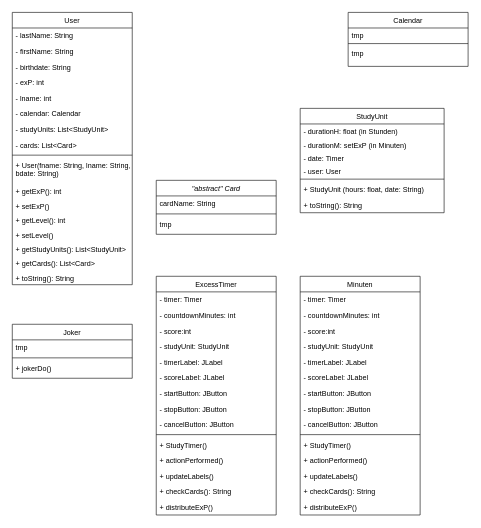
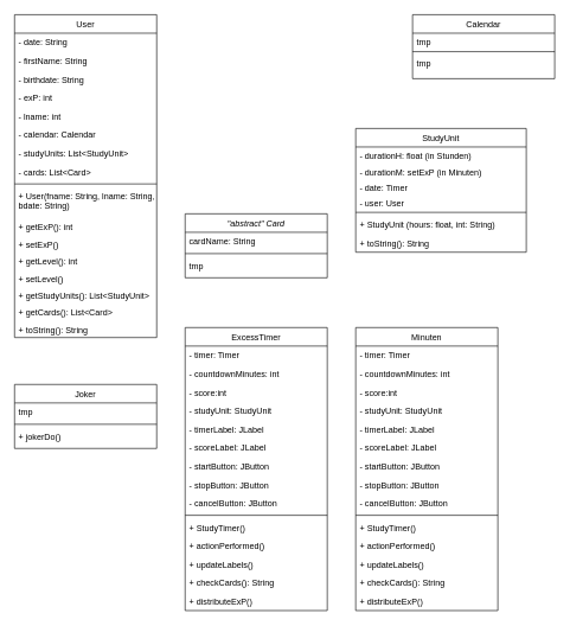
  <mxCell id="0" />
  <mxCell id="1" parent="0" />
  <mxCell id="2" value="User" style="swimlane;fontStyle=0;align=center;verticalAlign=top;childLayout=stackLayout;horizontal=1;startSize=26;horizontalStack=0;resizeParent=1;resizeLast=0;collapsible=1;marginBottom=0;rounded=0;shadow=0;strokeWidth=1;" parent="1" vertex="1"><mxGeometry x="20" y="20" width="200" height="454" as="geometry"><mxRectangle x="130" y="380" width="160" height="26" as="alternateBounds" /></mxGeometry></mxCell>
- <mxCell id="3" value="- lastName: String" style="text;align=left;verticalAlign=top;spacingLeft=4;spacingRight=4;overflow=hidden;rotatable=0;points=[[0,0.5],[1,0.5]];portConstraint=eastwest;" parent="2" vertex="1"><mxGeometry y="26" width="200" height="26" as="geometry" /></mxCell>
+ <mxCell id="3" value="- date: String" style="text;align=left;verticalAlign=top;spacingLeft=4;spacingRight=4;overflow=hidden;rotatable=0;points=[[0,0.5],[1,0.5]];portConstraint=eastwest;" parent="2" vertex="1"><mxGeometry y="26" width="200" height="26" as="geometry" /></mxCell>
  <mxCell id="4" value="- firstName: String" style="text;align=left;verticalAlign=top;spacingLeft=4;spacingRight=4;overflow=hidden;rotatable=0;points=[[0,0.5],[1,0.5]];portConstraint=eastwest;" vertex="1" parent="2"><mxGeometry y="52" width="200" height="26" as="geometry" /></mxCell>
  <mxCell id="5" value="- birthdate: String" style="text;align=left;verticalAlign=top;spacingLeft=4;spacingRight=4;overflow=hidden;rotatable=0;points=[[0,0.5],[1,0.5]];portConstraint=eastwest;" vertex="1" parent="2"><mxGeometry y="78" width="200" height="26" as="geometry" /></mxCell>
  <mxCell id="6" value="- exP: int" style="text;align=left;verticalAlign=top;spacingLeft=4;spacingRight=4;overflow=hidden;rotatable=0;points=[[0,0.5],[1,0.5]];portConstraint=eastwest;" vertex="1" parent="2"><mxGeometry y="104" width="200" height="26" as="geometry" /></mxCell>
  <mxCell id="7" value="- lname: int" style="text;align=left;verticalAlign=top;spacingLeft=4;spacingRight=4;overflow=hidden;rotatable=0;points=[[0,0.5],[1,0.5]];portConstraint=eastwest;" vertex="1" parent="2"><mxGeometry y="130" width="200" height="26" as="geometry" /></mxCell>
  <mxCell id="8" value="- calendar: Calendar" style="text;align=left;verticalAlign=top;spacingLeft=4;spacingRight=4;overflow=hidden;rotatable=0;points=[[0,0.5],[1,0.5]];portConstraint=eastwest;" vertex="1" parent="2"><mxGeometry y="156" width="200" height="26" as="geometry" /></mxCell>
  <mxCell id="9" value="- studyUnits: List&lt;StudyUnit&gt;" style="text;align=left;verticalAlign=top;spacingLeft=4;spacingRight=4;overflow=hidden;rotatable=0;points=[[0,0.5],[1,0.5]];portConstraint=eastwest;" vertex="1" parent="2"><mxGeometry y="182" width="200" height="26" as="geometry" /></mxCell>
  <mxCell id="10" value="- cards: List&lt;Card&gt;" style="text;align=left;verticalAlign=top;spacingLeft=4;spacingRight=4;overflow=hidden;rotatable=0;points=[[0,0.5],[1,0.5]];portConstraint=eastwest;" vertex="1" parent="2"><mxGeometry y="208" width="200" height="26" as="geometry" /></mxCell>
  <mxCell id="11" value="" style="line;html=1;strokeWidth=1;align=left;verticalAlign=middle;spacingTop=-1;spacingLeft=3;spacingRight=3;rotatable=0;labelPosition=right;points=[];portConstraint=eastwest;" parent="2" vertex="1"><mxGeometry y="234" width="200" height="8" as="geometry" /></mxCell>
  <mxCell id="12" value="+ User(fname: String, lname: String,&#10;bdate: String)" style="text;align=left;verticalAlign=top;spacingLeft=4;spacingRight=4;overflow=hidden;rotatable=0;points=[[0,0.5],[1,0.5]];portConstraint=eastwest;" vertex="1" parent="2"><mxGeometry y="242" width="200" height="44" as="geometry" /></mxCell>
  <mxCell id="13" value="+ getExP(): int" style="text;align=left;verticalAlign=top;spacingLeft=4;spacingRight=4;overflow=hidden;rotatable=0;points=[[0,0.5],[1,0.5]];portConstraint=eastwest;" vertex="1" parent="2"><mxGeometry y="286" width="200" height="24" as="geometry" /></mxCell>
  <mxCell id="14" value="+ setExP()" style="text;align=left;verticalAlign=top;spacingLeft=4;spacingRight=4;overflow=hidden;rotatable=0;points=[[0,0.5],[1,0.5]];portConstraint=eastwest;" vertex="1" parent="2"><mxGeometry y="310" width="200" height="24" as="geometry" /></mxCell>
  <mxCell id="15" value="+ getLevel(): int" style="text;align=left;verticalAlign=top;spacingLeft=4;spacingRight=4;overflow=hidden;rotatable=0;points=[[0,0.5],[1,0.5]];portConstraint=eastwest;" vertex="1" parent="2"><mxGeometry y="334" width="200" height="24" as="geometry" /></mxCell>
  <mxCell id="16" value="+ setLevel()" style="text;align=left;verticalAlign=top;spacingLeft=4;spacingRight=4;overflow=hidden;rotatable=0;points=[[0,0.5],[1,0.5]];portConstraint=eastwest;" vertex="1" parent="2"><mxGeometry y="358" width="200" height="24" as="geometry" /></mxCell>
  <mxCell id="17" value="+ getStudyUnits(): List&lt;StudyUnit&gt;" style="text;align=left;verticalAlign=top;spacingLeft=4;spacingRight=4;overflow=hidden;rotatable=0;points=[[0,0.5],[1,0.5]];portConstraint=eastwest;" vertex="1" parent="2"><mxGeometry y="382" width="200" height="24" as="geometry" /></mxCell>
  <mxCell id="18" value="+ getCards(): List&lt;Card&gt;" style="text;align=left;verticalAlign=top;spacingLeft=4;spacingRight=4;overflow=hidden;rotatable=0;points=[[0,0.5],[1,0.5]];portConstraint=eastwest;" parent="2" vertex="1"><mxGeometry y="406" width="200" height="24" as="geometry" /></mxCell>
  <mxCell id="19" value="+ toString(): String" style="text;align=left;verticalAlign=top;spacingLeft=4;spacingRight=4;overflow=hidden;rotatable=0;points=[[0,0.5],[1,0.5]];portConstraint=eastwest;" vertex="1" parent="2"><mxGeometry y="430" width="200" height="24" as="geometry" /></mxCell>
  <mxCell id="20" value="StudyUnit" style="swimlane;fontStyle=0;align=center;verticalAlign=top;childLayout=stackLayout;horizontal=1;startSize=26;horizontalStack=0;resizeParent=1;resizeLast=0;collapsible=1;marginBottom=0;rounded=0;shadow=0;strokeWidth=1;" vertex="1" parent="1"><mxGeometry x="500" y="180" width="240" height="174" as="geometry"><mxRectangle x="130" y="380" width="160" height="26" as="alternateBounds" /></mxGeometry></mxCell>
  <mxCell id="21" value="- durationH: float (in Stunden)" style="text;align=left;verticalAlign=top;spacingLeft=4;spacingRight=4;overflow=hidden;rotatable=0;points=[[0,0.5],[1,0.5]];portConstraint=eastwest;" vertex="1" parent="20"><mxGeometry y="26" width="240" height="22" as="geometry" /></mxCell>
  <mxCell id="22" value="- durationM: setExP (in Minuten)" style="text;align=left;verticalAlign=top;spacingLeft=4;spacingRight=4;overflow=hidden;rotatable=0;points=[[0,0.5],[1,0.5]];portConstraint=eastwest;" vertex="1" parent="20"><mxGeometry y="48" width="240" height="22" as="geometry" /></mxCell>
  <mxCell id="23" value="- date: Timer" style="text;align=left;verticalAlign=top;spacingLeft=4;spacingRight=4;overflow=hidden;rotatable=0;points=[[0,0.5],[1,0.5]];portConstraint=eastwest;" vertex="1" parent="20"><mxGeometry y="70" width="240" height="22" as="geometry" /></mxCell>
  <mxCell id="24" value="- user: User" style="text;align=left;verticalAlign=top;spacingLeft=4;spacingRight=4;overflow=hidden;rotatable=0;points=[[0,0.5],[1,0.5]];portConstraint=eastwest;" vertex="1" parent="20"><mxGeometry y="92" width="240" height="22" as="geometry" /></mxCell>
  <mxCell id="25" value="" style="line;html=1;strokeWidth=1;align=left;verticalAlign=middle;spacingTop=-1;spacingLeft=3;spacingRight=3;rotatable=0;labelPosition=right;points=[];portConstraint=eastwest;" vertex="1" parent="20"><mxGeometry y="114" width="240" height="8" as="geometry" /></mxCell>
- <mxCell id="26" value="+ StudyUnit (hours: float, date: String)" style="text;align=left;verticalAlign=top;spacingLeft=4;spacingRight=4;overflow=hidden;rotatable=0;points=[[0,0.5],[1,0.5]];portConstraint=eastwest;" vertex="1" parent="20"><mxGeometry y="122" width="240" height="26" as="geometry" /></mxCell>
+ <mxCell id="26" value="+ StudyUnit (hours: float, int: String)" style="text;align=left;verticalAlign=top;spacingLeft=4;spacingRight=4;overflow=hidden;rotatable=0;points=[[0,0.5],[1,0.5]];portConstraint=eastwest;" vertex="1" parent="20"><mxGeometry y="122" width="240" height="26" as="geometry" /></mxCell>
  <mxCell id="27" value="+ toString(): String" style="text;align=left;verticalAlign=top;spacingLeft=4;spacingRight=4;overflow=hidden;rotatable=0;points=[[0,0.5],[1,0.5]];portConstraint=eastwest;" vertex="1" parent="20"><mxGeometry y="148" width="240" height="26" as="geometry" /></mxCell>
  <mxCell id="28" value="Calendar" style="swimlane;fontStyle=0;align=center;verticalAlign=top;childLayout=stackLayout;horizontal=1;startSize=26;horizontalStack=0;resizeParent=1;resizeLast=0;collapsible=1;marginBottom=0;rounded=0;shadow=0;strokeWidth=1;" vertex="1" parent="1"><mxGeometry x="580" y="20" width="200" height="90" as="geometry"><mxRectangle x="130" y="380" width="160" height="26" as="alternateBounds" /></mxGeometry></mxCell>
  <mxCell id="29" value="tmp" style="text;align=left;verticalAlign=top;spacingLeft=4;spacingRight=4;overflow=hidden;rotatable=0;points=[[0,0.5],[1,0.5]];portConstraint=eastwest;" vertex="1" parent="28"><mxGeometry y="26" width="200" height="22" as="geometry" /></mxCell>
  <mxCell id="30" value="" style="line;html=1;strokeWidth=1;align=left;verticalAlign=middle;spacingTop=-1;spacingLeft=3;spacingRight=3;rotatable=0;labelPosition=right;points=[];portConstraint=eastwest;" vertex="1" parent="28"><mxGeometry y="48" width="200" height="8" as="geometry" /></mxCell>
  <mxCell id="31" value="tmp" style="text;align=left;verticalAlign=top;spacingLeft=4;spacingRight=4;overflow=hidden;rotatable=0;points=[[0,0.5],[1,0.5]];portConstraint=eastwest;" vertex="1" parent="28"><mxGeometry y="56" width="200" height="26" as="geometry" /></mxCell>
  <mxCell id="32" value="Minuten" style="swimlane;fontStyle=0;align=center;verticalAlign=top;childLayout=stackLayout;horizontal=1;startSize=26;horizontalStack=0;resizeParent=1;resizeLast=0;collapsible=1;marginBottom=0;rounded=0;shadow=0;strokeWidth=1;" vertex="1" parent="1"><mxGeometry x="500" y="460" width="200" height="398" as="geometry"><mxRectangle x="130" y="380" width="160" height="26" as="alternateBounds" /></mxGeometry></mxCell>
  <mxCell id="33" value="- timer: Timer" style="text;align=left;verticalAlign=top;spacingLeft=4;spacingRight=4;overflow=hidden;rotatable=0;points=[[0,0.5],[1,0.5]];portConstraint=eastwest;" vertex="1" parent="32"><mxGeometry y="26" width="200" height="26" as="geometry" /></mxCell>
  <mxCell id="34" value="- countdownMinutes: int" style="text;align=left;verticalAlign=top;spacingLeft=4;spacingRight=4;overflow=hidden;rotatable=0;points=[[0,0.5],[1,0.5]];portConstraint=eastwest;" vertex="1" parent="32"><mxGeometry y="52" width="200" height="26" as="geometry" /></mxCell>
  <mxCell id="35" value="- score:int" style="text;align=left;verticalAlign=top;spacingLeft=4;spacingRight=4;overflow=hidden;rotatable=0;points=[[0,0.5],[1,0.5]];portConstraint=eastwest;" vertex="1" parent="32"><mxGeometry y="78" width="200" height="26" as="geometry" /></mxCell>
  <mxCell id="36" value="- studyUnit: StudyUnit" style="text;align=left;verticalAlign=top;spacingLeft=4;spacingRight=4;overflow=hidden;rotatable=0;points=[[0,0.5],[1,0.5]];portConstraint=eastwest;" vertex="1" parent="32"><mxGeometry y="104" width="200" height="26" as="geometry" /></mxCell>
  <mxCell id="37" value="- timerLabel: JLabel" style="text;align=left;verticalAlign=top;spacingLeft=4;spacingRight=4;overflow=hidden;rotatable=0;points=[[0,0.5],[1,0.5]];portConstraint=eastwest;" vertex="1" parent="32"><mxGeometry y="130" width="200" height="26" as="geometry" /></mxCell>
  <mxCell id="38" value="- scoreLabel: JLabel" style="text;align=left;verticalAlign=top;spacingLeft=4;spacingRight=4;overflow=hidden;rotatable=0;points=[[0,0.5],[1,0.5]];portConstraint=eastwest;" vertex="1" parent="32"><mxGeometry y="156" width="200" height="26" as="geometry" /></mxCell>
  <mxCell id="39" value="- startButton: JButton" style="text;align=left;verticalAlign=top;spacingLeft=4;spacingRight=4;overflow=hidden;rotatable=0;points=[[0,0.5],[1,0.5]];portConstraint=eastwest;" vertex="1" parent="32"><mxGeometry y="182" width="200" height="26" as="geometry" /></mxCell>
  <mxCell id="40" value="- stopButton: JButton" style="text;align=left;verticalAlign=top;spacingLeft=4;spacingRight=4;overflow=hidden;rotatable=0;points=[[0,0.5],[1,0.5]];portConstraint=eastwest;" vertex="1" parent="32"><mxGeometry y="208" width="200" height="26" as="geometry" /></mxCell>
  <mxCell id="41" value="- cancelButton: JButton" style="text;align=left;verticalAlign=top;spacingLeft=4;spacingRight=4;overflow=hidden;rotatable=0;points=[[0,0.5],[1,0.5]];portConstraint=eastwest;" vertex="1" parent="32"><mxGeometry y="234" width="200" height="26" as="geometry" /></mxCell>
  <mxCell id="42" value="" style="line;html=1;strokeWidth=1;align=left;verticalAlign=middle;spacingTop=-1;spacingLeft=3;spacingRight=3;rotatable=0;labelPosition=right;points=[];portConstraint=eastwest;" vertex="1" parent="32"><mxGeometry y="260" width="200" height="8" as="geometry" /></mxCell>
  <mxCell id="43" value="+ StudyTimer()" style="text;align=left;verticalAlign=top;spacingLeft=4;spacingRight=4;overflow=hidden;rotatable=0;points=[[0,0.5],[1,0.5]];portConstraint=eastwest;" vertex="1" parent="32"><mxGeometry y="268" width="200" height="26" as="geometry" /></mxCell>
  <mxCell id="44" value="+ actionPerformed()" style="text;align=left;verticalAlign=top;spacingLeft=4;spacingRight=4;overflow=hidden;rotatable=0;points=[[0,0.5],[1,0.5]];portConstraint=eastwest;" vertex="1" parent="32"><mxGeometry y="294" width="200" height="26" as="geometry" /></mxCell>
  <mxCell id="45" value="+ updateLabels()" style="text;align=left;verticalAlign=top;spacingLeft=4;spacingRight=4;overflow=hidden;rotatable=0;points=[[0,0.5],[1,0.5]];portConstraint=eastwest;" vertex="1" parent="32"><mxGeometry y="320" width="200" height="26" as="geometry" /></mxCell>
  <mxCell id="46" value="+ checkCards(): String" style="text;align=left;verticalAlign=top;spacingLeft=4;spacingRight=4;overflow=hidden;rotatable=0;points=[[0,0.5],[1,0.5]];portConstraint=eastwest;" vertex="1" parent="32"><mxGeometry y="346" width="200" height="26" as="geometry" /></mxCell>
  <mxCell id="47" value="+ distributeExP()" style="text;align=left;verticalAlign=top;spacingLeft=4;spacingRight=4;overflow=hidden;rotatable=0;points=[[0,0.5],[1,0.5]];portConstraint=eastwest;" vertex="1" parent="32"><mxGeometry y="372" width="200" height="26" as="geometry" /></mxCell>
  <mxCell id="48" value="&quot;abstract&quot; Card" style="swimlane;fontStyle=2;align=center;verticalAlign=top;childLayout=stackLayout;horizontal=1;startSize=26;horizontalStack=0;resizeParent=1;resizeLast=0;collapsible=1;marginBottom=0;rounded=0;shadow=0;strokeWidth=1;" vertex="1" parent="1"><mxGeometry x="260" y="300" width="200" height="90" as="geometry"><mxRectangle x="130" y="380" width="160" height="26" as="alternateBounds" /></mxGeometry></mxCell>
  <mxCell id="49" value="cardName: String" style="text;align=left;verticalAlign=top;spacingLeft=4;spacingRight=4;overflow=hidden;rotatable=0;points=[[0,0.5],[1,0.5]];portConstraint=eastwest;" vertex="1" parent="48"><mxGeometry y="26" width="200" height="26" as="geometry" /></mxCell>
  <mxCell id="50" value="" style="line;html=1;strokeWidth=1;align=left;verticalAlign=middle;spacingTop=-1;spacingLeft=3;spacingRight=3;rotatable=0;labelPosition=right;points=[];portConstraint=eastwest;" vertex="1" parent="48"><mxGeometry y="52" width="200" height="8" as="geometry" /></mxCell>
  <mxCell id="51" value="tmp" style="text;align=left;verticalAlign=top;spacingLeft=4;spacingRight=4;overflow=hidden;rotatable=0;points=[[0,0.5],[1,0.5]];portConstraint=eastwest;" vertex="1" parent="48"><mxGeometry y="60" width="200" height="26" as="geometry" /></mxCell>
  <mxCell id="52" value="Joker" style="swimlane;fontStyle=0;align=center;verticalAlign=top;childLayout=stackLayout;horizontal=1;startSize=26;horizontalStack=0;resizeParent=1;resizeLast=0;collapsible=1;marginBottom=0;rounded=0;shadow=0;strokeWidth=1;" vertex="1" parent="1"><mxGeometry x="20" y="540" width="200" height="90" as="geometry"><mxRectangle x="130" y="380" width="160" height="26" as="alternateBounds" /></mxGeometry></mxCell>
  <mxCell id="53" value="tmp" style="text;align=left;verticalAlign=top;spacingLeft=4;spacingRight=4;overflow=hidden;rotatable=0;points=[[0,0.5],[1,0.5]];portConstraint=eastwest;" vertex="1" parent="52"><mxGeometry y="26" width="200" height="26" as="geometry" /></mxCell>
  <mxCell id="54" value="" style="line;html=1;strokeWidth=1;align=left;verticalAlign=middle;spacingTop=-1;spacingLeft=3;spacingRight=3;rotatable=0;labelPosition=right;points=[];portConstraint=eastwest;" vertex="1" parent="52"><mxGeometry y="52" width="200" height="8" as="geometry" /></mxCell>
  <mxCell id="55" value="+ jokerDo()" style="text;align=left;verticalAlign=top;spacingLeft=4;spacingRight=4;overflow=hidden;rotatable=0;points=[[0,0.5],[1,0.5]];portConstraint=eastwest;" vertex="1" parent="52"><mxGeometry y="60" width="200" height="26" as="geometry" /></mxCell>
  <mxCell id="56" value="ExcessTimer" style="swimlane;fontStyle=0;align=center;verticalAlign=top;childLayout=stackLayout;horizontal=1;startSize=26;horizontalStack=0;resizeParent=1;resizeLast=0;collapsible=1;marginBottom=0;rounded=0;shadow=0;strokeWidth=1;" vertex="1" parent="1"><mxGeometry x="260" y="460" width="200" height="398" as="geometry"><mxRectangle x="130" y="380" width="160" height="26" as="alternateBounds" /></mxGeometry></mxCell>
  <mxCell id="57" value="- timer: Timer" style="text;align=left;verticalAlign=top;spacingLeft=4;spacingRight=4;overflow=hidden;rotatable=0;points=[[0,0.5],[1,0.5]];portConstraint=eastwest;" vertex="1" parent="56"><mxGeometry y="26" width="200" height="26" as="geometry" /></mxCell>
  <mxCell id="58" value="- countdownMinutes: int" style="text;align=left;verticalAlign=top;spacingLeft=4;spacingRight=4;overflow=hidden;rotatable=0;points=[[0,0.5],[1,0.5]];portConstraint=eastwest;" vertex="1" parent="56"><mxGeometry y="52" width="200" height="26" as="geometry" /></mxCell>
  <mxCell id="59" value="- score:int" style="text;align=left;verticalAlign=top;spacingLeft=4;spacingRight=4;overflow=hidden;rotatable=0;points=[[0,0.5],[1,0.5]];portConstraint=eastwest;" vertex="1" parent="56"><mxGeometry y="78" width="200" height="26" as="geometry" /></mxCell>
  <mxCell id="60" value="- studyUnit: StudyUnit" style="text;align=left;verticalAlign=top;spacingLeft=4;spacingRight=4;overflow=hidden;rotatable=0;points=[[0,0.5],[1,0.5]];portConstraint=eastwest;" vertex="1" parent="56"><mxGeometry y="104" width="200" height="26" as="geometry" /></mxCell>
  <mxCell id="61" value="- timerLabel: JLabel" style="text;align=left;verticalAlign=top;spacingLeft=4;spacingRight=4;overflow=hidden;rotatable=0;points=[[0,0.5],[1,0.5]];portConstraint=eastwest;" vertex="1" parent="56"><mxGeometry y="130" width="200" height="26" as="geometry" /></mxCell>
  <mxCell id="62" value="- scoreLabel: JLabel" style="text;align=left;verticalAlign=top;spacingLeft=4;spacingRight=4;overflow=hidden;rotatable=0;points=[[0,0.5],[1,0.5]];portConstraint=eastwest;" vertex="1" parent="56"><mxGeometry y="156" width="200" height="26" as="geometry" /></mxCell>
  <mxCell id="63" value="- startButton: JButton" style="text;align=left;verticalAlign=top;spacingLeft=4;spacingRight=4;overflow=hidden;rotatable=0;points=[[0,0.5],[1,0.5]];portConstraint=eastwest;" vertex="1" parent="56"><mxGeometry y="182" width="200" height="26" as="geometry" /></mxCell>
  <mxCell id="64" value="- stopButton: JButton" style="text;align=left;verticalAlign=top;spacingLeft=4;spacingRight=4;overflow=hidden;rotatable=0;points=[[0,0.5],[1,0.5]];portConstraint=eastwest;" vertex="1" parent="56"><mxGeometry y="208" width="200" height="26" as="geometry" /></mxCell>
  <mxCell id="65" value="- cancelButton: JButton" style="text;align=left;verticalAlign=top;spacingLeft=4;spacingRight=4;overflow=hidden;rotatable=0;points=[[0,0.5],[1,0.5]];portConstraint=eastwest;" vertex="1" parent="56"><mxGeometry y="234" width="200" height="26" as="geometry" /></mxCell>
  <mxCell id="66" value="" style="line;html=1;strokeWidth=1;align=left;verticalAlign=middle;spacingTop=-1;spacingLeft=3;spacingRight=3;rotatable=0;labelPosition=right;points=[];portConstraint=eastwest;" vertex="1" parent="56"><mxGeometry y="260" width="200" height="8" as="geometry" /></mxCell>
  <mxCell id="67" value="+ StudyTimer()" style="text;align=left;verticalAlign=top;spacingLeft=4;spacingRight=4;overflow=hidden;rotatable=0;points=[[0,0.5],[1,0.5]];portConstraint=eastwest;" vertex="1" parent="56"><mxGeometry y="268" width="200" height="26" as="geometry" /></mxCell>
  <mxCell id="68" value="+ actionPerformed()" style="text;align=left;verticalAlign=top;spacingLeft=4;spacingRight=4;overflow=hidden;rotatable=0;points=[[0,0.5],[1,0.5]];portConstraint=eastwest;" vertex="1" parent="56"><mxGeometry y="294" width="200" height="26" as="geometry" /></mxCell>
  <mxCell id="69" value="+ updateLabels()" style="text;align=left;verticalAlign=top;spacingLeft=4;spacingRight=4;overflow=hidden;rotatable=0;points=[[0,0.5],[1,0.5]];portConstraint=eastwest;" vertex="1" parent="56"><mxGeometry y="320" width="200" height="26" as="geometry" /></mxCell>
  <mxCell id="70" value="+ checkCards(): String" style="text;align=left;verticalAlign=top;spacingLeft=4;spacingRight=4;overflow=hidden;rotatable=0;points=[[0,0.5],[1,0.5]];portConstraint=eastwest;" vertex="1" parent="56"><mxGeometry y="346" width="200" height="26" as="geometry" /></mxCell>
  <mxCell id="71" value="+ distributeExP()" style="text;align=left;verticalAlign=top;spacingLeft=4;spacingRight=4;overflow=hidden;rotatable=0;points=[[0,0.5],[1,0.5]];portConstraint=eastwest;" vertex="1" parent="56"><mxGeometry y="372" width="200" height="26" as="geometry" /></mxCell>
